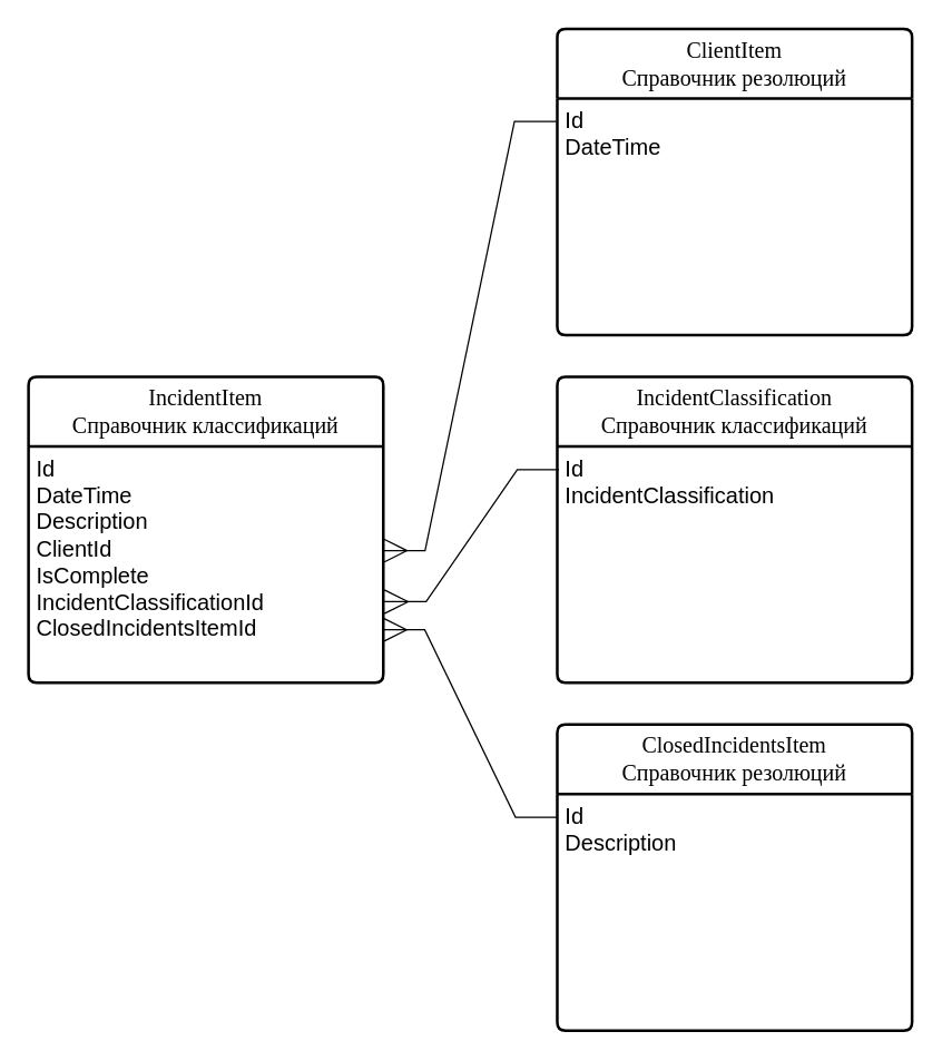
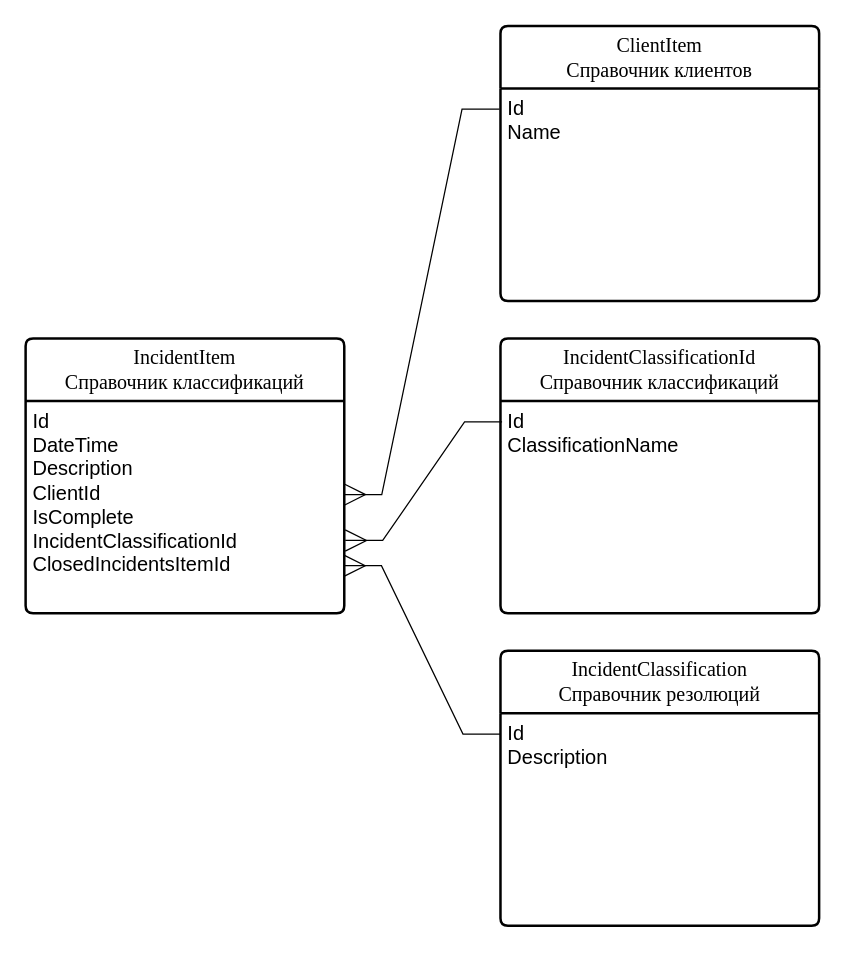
  <mxCell id="0" />
  <mxCell id="1" parent="0" />
  <mxCell id="2" value="&lt;font style=&quot;font-size: 16px;&quot;&gt;&lt;font style=&quot;&quot; face=&quot;Verdana&quot;&gt;&lt;span style=&quot;text-wrap-mode: nowrap;&quot;&gt;IncidentItem&lt;/span&gt;&lt;/font&gt;&lt;br&gt;&lt;font style=&quot;&quot; face=&quot;Verdana&quot;&gt;&lt;span style=&quot;text-wrap-mode: nowrap;&quot;&gt;Справочник классификаций&lt;/span&gt;&lt;/font&gt;&lt;/font&gt;" style="swimlane;childLayout=stackLayout;horizontal=1;startSize=50;horizontalStack=0;rounded=1;fontSize=14;fontStyle=0;strokeWidth=2;resizeParent=0;resizeLast=1;shadow=0;dashed=0;align=center;arcSize=4;whiteSpace=wrap;html=1;" parent="1" vertex="1"><mxGeometry x="20" y="270" width="255" height="220" as="geometry" /></mxCell>
  <mxCell id="3" value="&lt;font style=&quot;font-size: 16px;&quot;&gt;Id&lt;br&gt;DateTime&lt;br&gt;Description&lt;/font&gt;&lt;div&gt;&lt;span style=&quot;font-size: 16px; background-color: transparent; color: light-dark(rgb(0, 0, 0), rgb(255, 255, 255));&quot;&gt;ClientId&lt;/span&gt;&lt;/div&gt;&lt;div&gt;&lt;font style=&quot;font-size: 16px;&quot;&gt;IsComplete&lt;/font&gt;&lt;/div&gt;&lt;div&gt;&lt;font style=&quot;font-size: 16px;&quot;&gt;IncidentClassificationId&lt;/font&gt;&lt;/div&gt;&lt;div&gt;&lt;font style=&quot;font-size: 16px;&quot;&gt;ClosedIncidentsItemId&lt;/font&gt;&lt;/div&gt;" style="align=left;strokeColor=none;fillColor=none;spacingLeft=4;spacingRight=4;fontSize=12;verticalAlign=top;resizable=0;rotatable=0;part=1;html=1;whiteSpace=wrap;" parent="2" vertex="1"><mxGeometry y="50" width="255" height="170" as="geometry" /></mxCell>
- <mxCell id="4" value="&lt;font style=&quot;&quot;&gt;&lt;font face=&quot;Verdana&quot;&gt;&lt;span style=&quot;font-size: 16px; text-wrap-mode: nowrap;&quot;&gt;ClientItem&lt;/span&gt;&lt;/font&gt;&lt;br&gt;&lt;font face=&quot;Verdana&quot;&gt;&lt;span style=&quot;font-size: 16px; text-wrap-mode: nowrap;&quot;&gt;Справочник резолюций&lt;/span&gt;&lt;/font&gt;&lt;/font&gt;" style="swimlane;childLayout=stackLayout;horizontal=1;startSize=50;horizontalStack=0;rounded=1;fontSize=14;fontStyle=0;strokeWidth=2;resizeParent=0;resizeLast=1;shadow=0;dashed=0;align=center;arcSize=4;whiteSpace=wrap;html=1;" parent="1" vertex="1"><mxGeometry x="400" y="20" width="255" height="220" as="geometry" /></mxCell>
- <mxCell id="5" value="&lt;font style=&quot;&quot;&gt;&lt;span style=&quot;font-size: 16px;&quot;&gt;Id&lt;/span&gt;&lt;br&gt;&lt;span style=&quot;font-size: 16px;&quot;&gt;DateTime&lt;/span&gt;&lt;/font&gt;" style="align=left;strokeColor=none;fillColor=none;spacingLeft=4;spacingRight=4;fontSize=12;verticalAlign=top;resizable=0;rotatable=0;part=1;html=1;whiteSpace=wrap;" parent="4" vertex="1"><mxGeometry y="50" width="255" height="170" as="geometry" /></mxCell>
- <mxCell id="6" value="&lt;font style=&quot;&quot;&gt;&lt;font face=&quot;Verdana&quot;&gt;&lt;span style=&quot;font-size: 16px; text-wrap-mode: nowrap;&quot;&gt;IncidentClassification&lt;/span&gt;&lt;/font&gt;&lt;br&gt;&lt;font face=&quot;Verdana&quot;&gt;&lt;span style=&quot;font-size: 16px; text-wrap-mode: nowrap;&quot;&gt;Справочник классификаций&lt;/span&gt;&lt;/font&gt;&lt;/font&gt;" style="swimlane;childLayout=stackLayout;horizontal=1;startSize=50;horizontalStack=0;rounded=1;fontSize=14;fontStyle=0;strokeWidth=2;resizeParent=0;resizeLast=1;shadow=0;dashed=0;align=center;arcSize=4;whiteSpace=wrap;html=1;" parent="1" vertex="1"><mxGeometry x="400" y="270" width="255" height="220" as="geometry" /></mxCell>
- <mxCell id="7" value="&lt;font style=&quot;&quot;&gt;&lt;span style=&quot;font-size: 16px;&quot;&gt;Id&lt;/span&gt;&lt;br&gt;&lt;span style=&quot;font-size: 16px;&quot;&gt;IncidentClassification&lt;/span&gt;&lt;/font&gt;" style="align=left;strokeColor=none;fillColor=none;spacingLeft=4;spacingRight=4;fontSize=12;verticalAlign=top;resizable=0;rotatable=0;part=1;html=1;whiteSpace=wrap;" parent="6" vertex="1"><mxGeometry y="50" width="255" height="170" as="geometry" /></mxCell>
- <mxCell id="8" value="&lt;font style=&quot;&quot;&gt;&lt;font face=&quot;Verdana&quot;&gt;&lt;span style=&quot;font-size: 16px; text-wrap-mode: nowrap;&quot;&gt;ClosedIncidentsItem&lt;/span&gt;&lt;/font&gt;&lt;br&gt;&lt;span style=&quot;font-family: Verdana; font-size: 16px; text-wrap-mode: nowrap;&quot;&gt;Справочник резолюций&lt;/span&gt;&lt;/font&gt;" style="swimlane;childLayout=stackLayout;horizontal=1;startSize=50;horizontalStack=0;rounded=1;fontSize=14;fontStyle=0;strokeWidth=2;resizeParent=0;resizeLast=1;shadow=0;dashed=0;align=center;arcSize=4;whiteSpace=wrap;html=1;" parent="1" vertex="1"><mxGeometry x="400" y="520" width="255" height="220" as="geometry"><mxRectangle x="415" y="2050" width="240" height="50" as="alternateBounds" /></mxGeometry></mxCell>
+ <mxCell id="4" value="&lt;font style=&quot;&quot;&gt;&lt;font face=&quot;Verdana&quot;&gt;&lt;span style=&quot;font-size: 16px; text-wrap-mode: nowrap;&quot;&gt;ClientItem&lt;/span&gt;&lt;/font&gt;&lt;br&gt;&lt;font face=&quot;Verdana&quot;&gt;&lt;span style=&quot;font-size: 16px; text-wrap-mode: nowrap;&quot;&gt;Справочник клиентов&lt;/span&gt;&lt;/font&gt;&lt;/font&gt;" style="swimlane;childLayout=stackLayout;horizontal=1;startSize=50;horizontalStack=0;rounded=1;fontSize=14;fontStyle=0;strokeWidth=2;resizeParent=0;resizeLast=1;shadow=0;dashed=0;align=center;arcSize=4;whiteSpace=wrap;html=1;" parent="1" vertex="1"><mxGeometry x="400" y="20" width="255" height="220" as="geometry" /></mxCell>
+ <mxCell id="5" value="&lt;font style=&quot;&quot;&gt;&lt;span style=&quot;font-size: 16px;&quot;&gt;Id&lt;/span&gt;&lt;br&gt;&lt;span style=&quot;font-size: 16px;&quot;&gt;Name&lt;/span&gt;&lt;/font&gt;" style="align=left;strokeColor=none;fillColor=none;spacingLeft=4;spacingRight=4;fontSize=12;verticalAlign=top;resizable=0;rotatable=0;part=1;html=1;whiteSpace=wrap;" parent="4" vertex="1"><mxGeometry y="50" width="255" height="170" as="geometry" /></mxCell>
+ <mxCell id="6" value="&lt;font style=&quot;&quot;&gt;&lt;font face=&quot;Verdana&quot;&gt;&lt;span style=&quot;font-size: 16px; text-wrap-mode: nowrap;&quot;&gt;IncidentClassificationId&lt;/span&gt;&lt;/font&gt;&lt;br&gt;&lt;font face=&quot;Verdana&quot;&gt;&lt;span style=&quot;font-size: 16px; text-wrap-mode: nowrap;&quot;&gt;Справочник классификаций&lt;/span&gt;&lt;/font&gt;&lt;/font&gt;" style="swimlane;childLayout=stackLayout;horizontal=1;startSize=50;horizontalStack=0;rounded=1;fontSize=14;fontStyle=0;strokeWidth=2;resizeParent=0;resizeLast=1;shadow=0;dashed=0;align=center;arcSize=4;whiteSpace=wrap;html=1;" parent="1" vertex="1"><mxGeometry x="400" y="270" width="255" height="220" as="geometry" /></mxCell>
+ <mxCell id="7" value="&lt;font style=&quot;&quot;&gt;&lt;span style=&quot;font-size: 16px;&quot;&gt;Id&lt;/span&gt;&lt;br&gt;&lt;span style=&quot;font-size: 16px;&quot;&gt;ClassificationName&lt;/span&gt;&lt;/font&gt;" style="align=left;strokeColor=none;fillColor=none;spacingLeft=4;spacingRight=4;fontSize=12;verticalAlign=top;resizable=0;rotatable=0;part=1;html=1;whiteSpace=wrap;" parent="6" vertex="1"><mxGeometry y="50" width="255" height="170" as="geometry" /></mxCell>
+ <mxCell id="8" value="&lt;font style=&quot;&quot;&gt;&lt;font face=&quot;Verdana&quot;&gt;&lt;span style=&quot;font-size: 16px; text-wrap-mode: nowrap;&quot;&gt;IncidentClassification&lt;/span&gt;&lt;/font&gt;&lt;br&gt;&lt;span style=&quot;font-family: Verdana; font-size: 16px; text-wrap-mode: nowrap;&quot;&gt;Справочник резолюций&lt;/span&gt;&lt;/font&gt;" style="swimlane;childLayout=stackLayout;horizontal=1;startSize=50;horizontalStack=0;rounded=1;fontSize=14;fontStyle=0;strokeWidth=2;resizeParent=0;resizeLast=1;shadow=0;dashed=0;align=center;arcSize=4;whiteSpace=wrap;html=1;" parent="1" vertex="1"><mxGeometry x="400" y="520" width="255" height="220" as="geometry"><mxRectangle x="415" y="2050" width="240" height="50" as="alternateBounds" /></mxGeometry></mxCell>
  <mxCell id="9" value="&lt;font style=&quot;&quot;&gt;&lt;span style=&quot;font-size: 16px;&quot;&gt;Id&lt;/span&gt;&lt;br&gt;&lt;span style=&quot;font-size: 16px;&quot;&gt;Description&lt;/span&gt;&lt;/font&gt;" style="align=left;strokeColor=none;fillColor=none;spacingLeft=4;spacingRight=4;fontSize=12;verticalAlign=top;resizable=0;rotatable=0;part=1;html=1;whiteSpace=wrap;" parent="8" vertex="1"><mxGeometry y="50" width="255" height="170" as="geometry" /></mxCell>
  <mxCell id="10" value="" style="edgeStyle=entityRelationEdgeStyle;fontSize=12;html=1;endArrow=none;startArrow=ERmany;rounded=0;entryX=-0.003;entryY=0.097;entryDx=0;entryDy=0;entryPerimeter=0;strokeWidth=1;endSize=15;targetPerimeterSpacing=0;startSize=15;startFill=0;endFill=0;" parent="1" target="5" edge="1"><mxGeometry width="100" height="100" relative="1" as="geometry"><mxPoint x="275" y="395" as="sourcePoint" /><mxPoint x="295" y="270" as="targetPoint" /></mxGeometry></mxCell>
  <mxCell id="11" value="" style="edgeStyle=entityRelationEdgeStyle;fontSize=12;html=1;endArrow=none;startArrow=ERmany;rounded=0;exitX=1.003;exitY=0.657;exitDx=0;exitDy=0;exitPerimeter=0;strokeWidth=1;endSize=15;targetPerimeterSpacing=0;startSize=15;startFill=0;endFill=0;entryX=0.005;entryY=0.099;entryDx=0;entryDy=0;entryPerimeter=0;" parent="1" source="3" target="7" edge="1"><mxGeometry width="100" height="100" relative="1" as="geometry"><mxPoint x="286" y="422" as="sourcePoint" /><mxPoint x="395" y="340" as="targetPoint" /></mxGeometry></mxCell>
  <mxCell id="12" value="" style="edgeStyle=entityRelationEdgeStyle;fontSize=12;html=1;endArrow=none;startArrow=ERmany;rounded=0;exitX=0.999;exitY=0.776;exitDx=0;exitDy=0;strokeWidth=1;endSize=15;targetPerimeterSpacing=0;startSize=15;startFill=0;endFill=0;entryX=0;entryY=0.098;entryDx=0;entryDy=0;entryPerimeter=0;exitPerimeter=0;" parent="1" source="3" target="9" edge="1"><mxGeometry width="100" height="100" relative="1" as="geometry"><mxPoint x="290" y="441" as="sourcePoint" /><mxPoint x="405" y="350" as="targetPoint" /></mxGeometry></mxCell>
